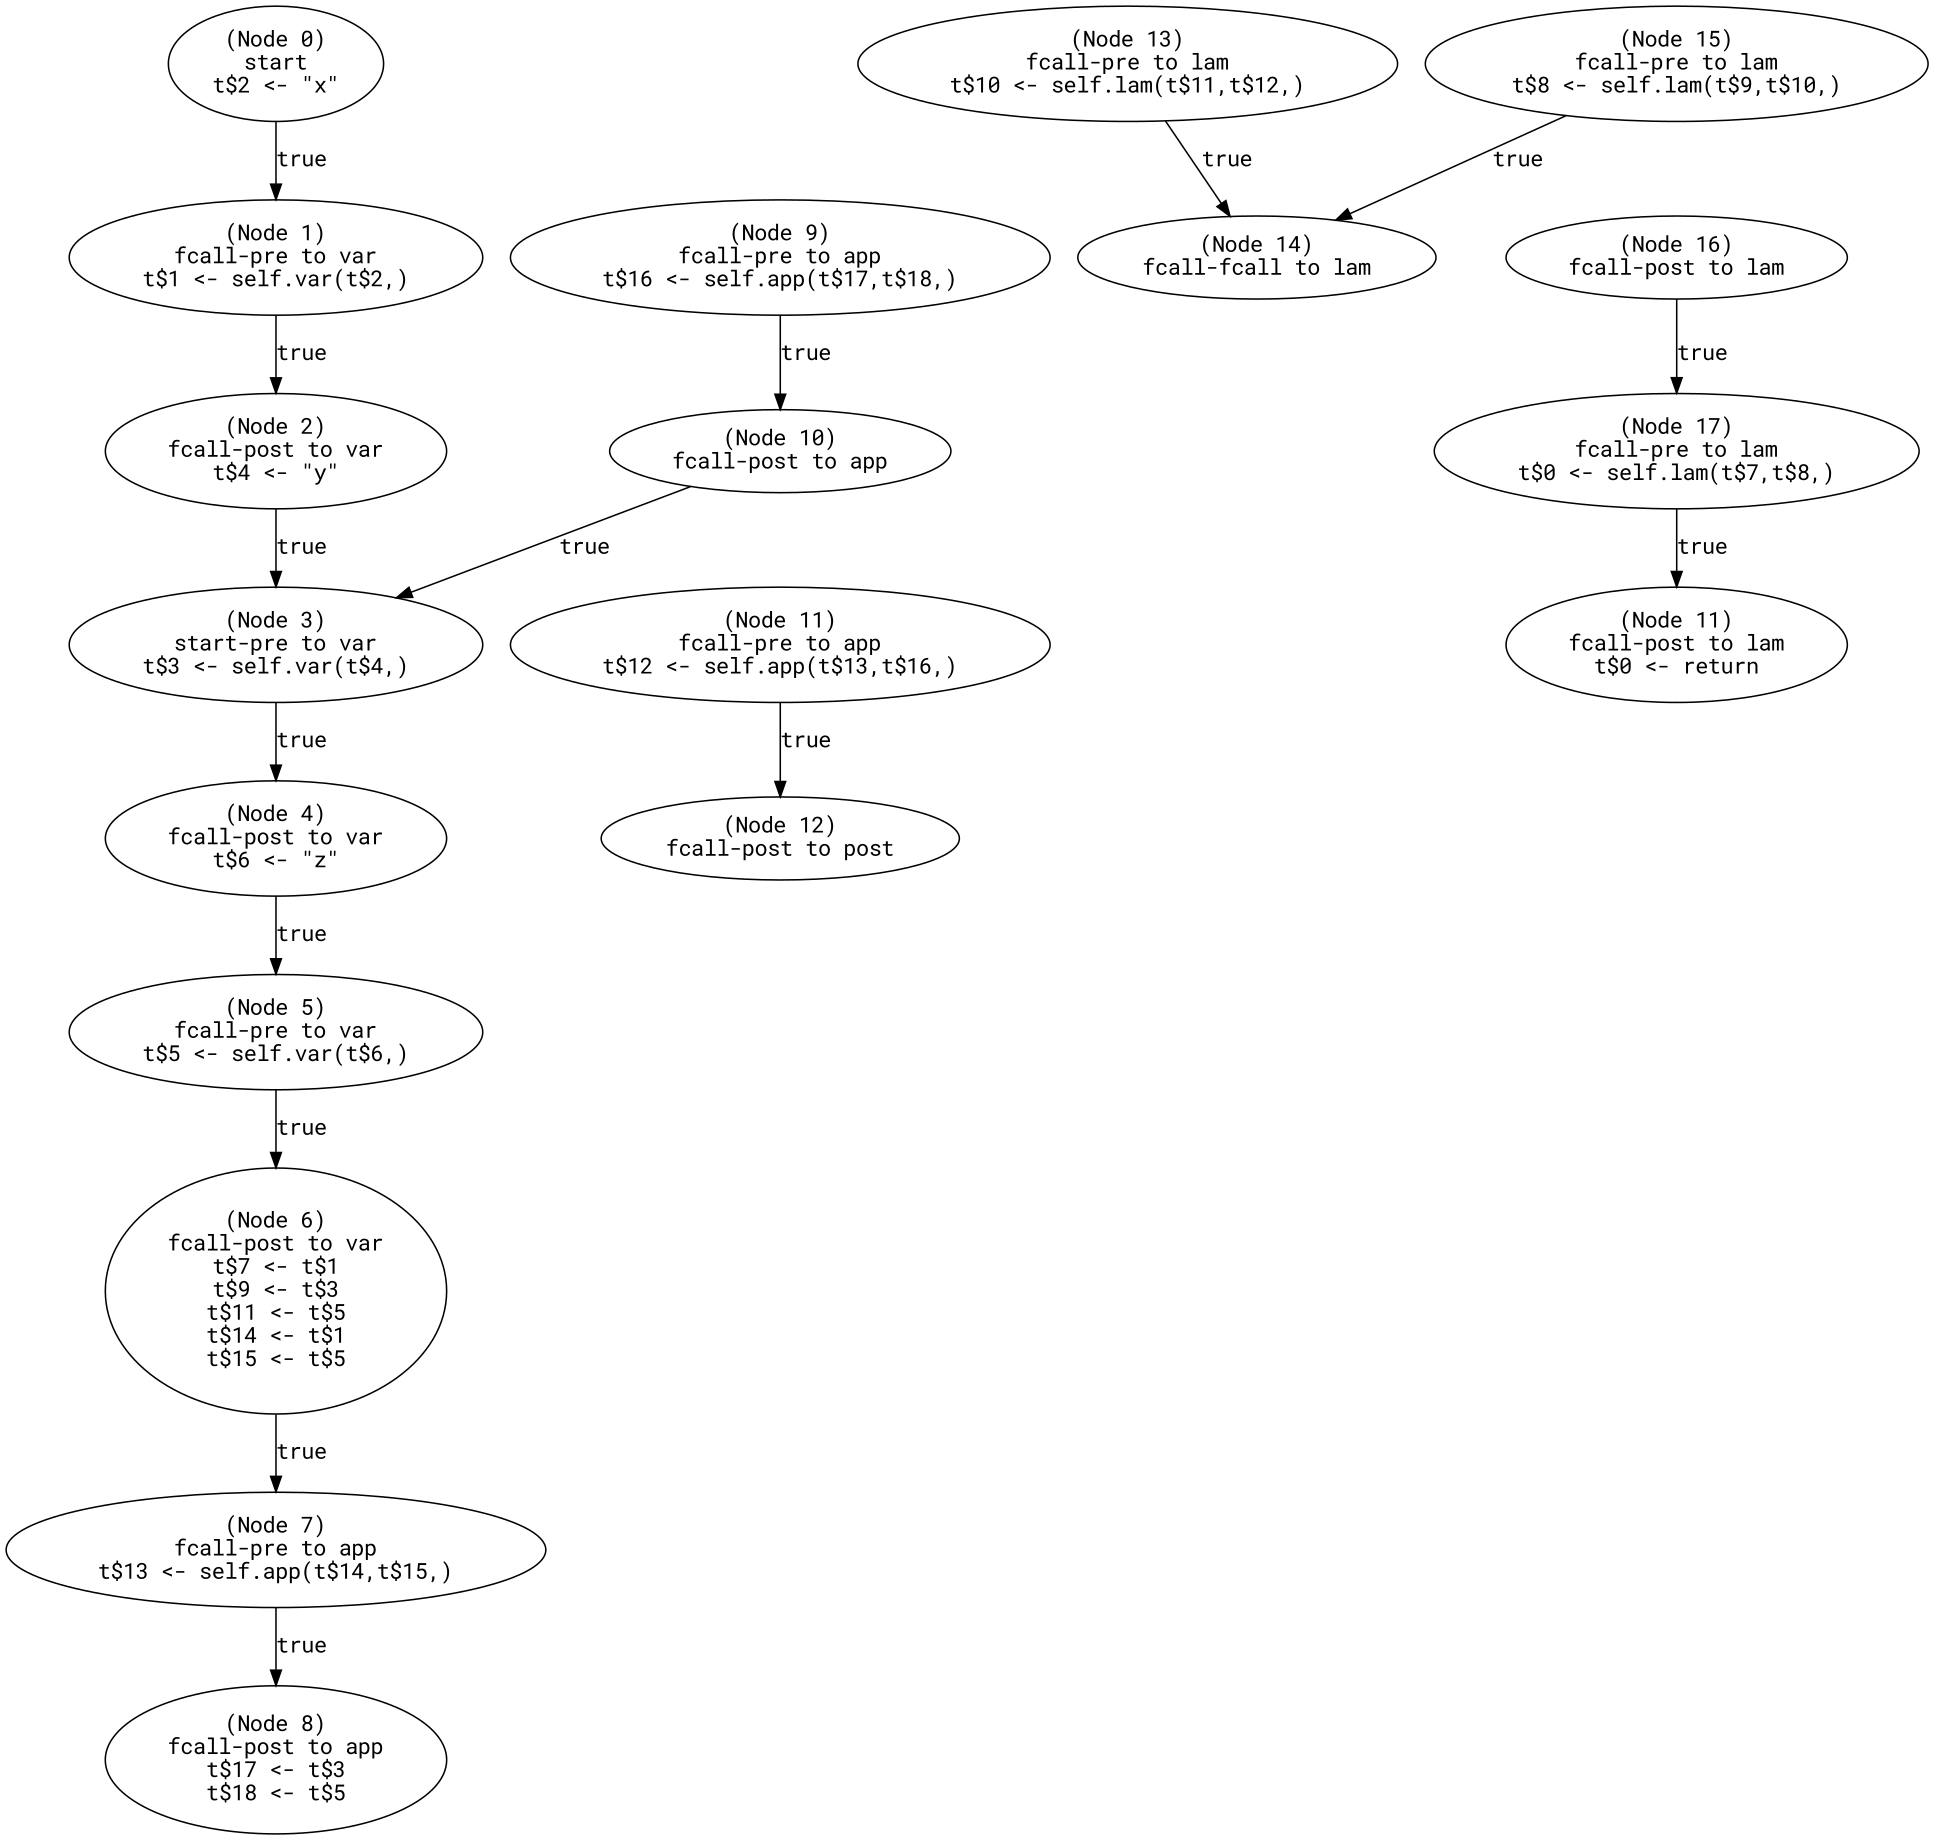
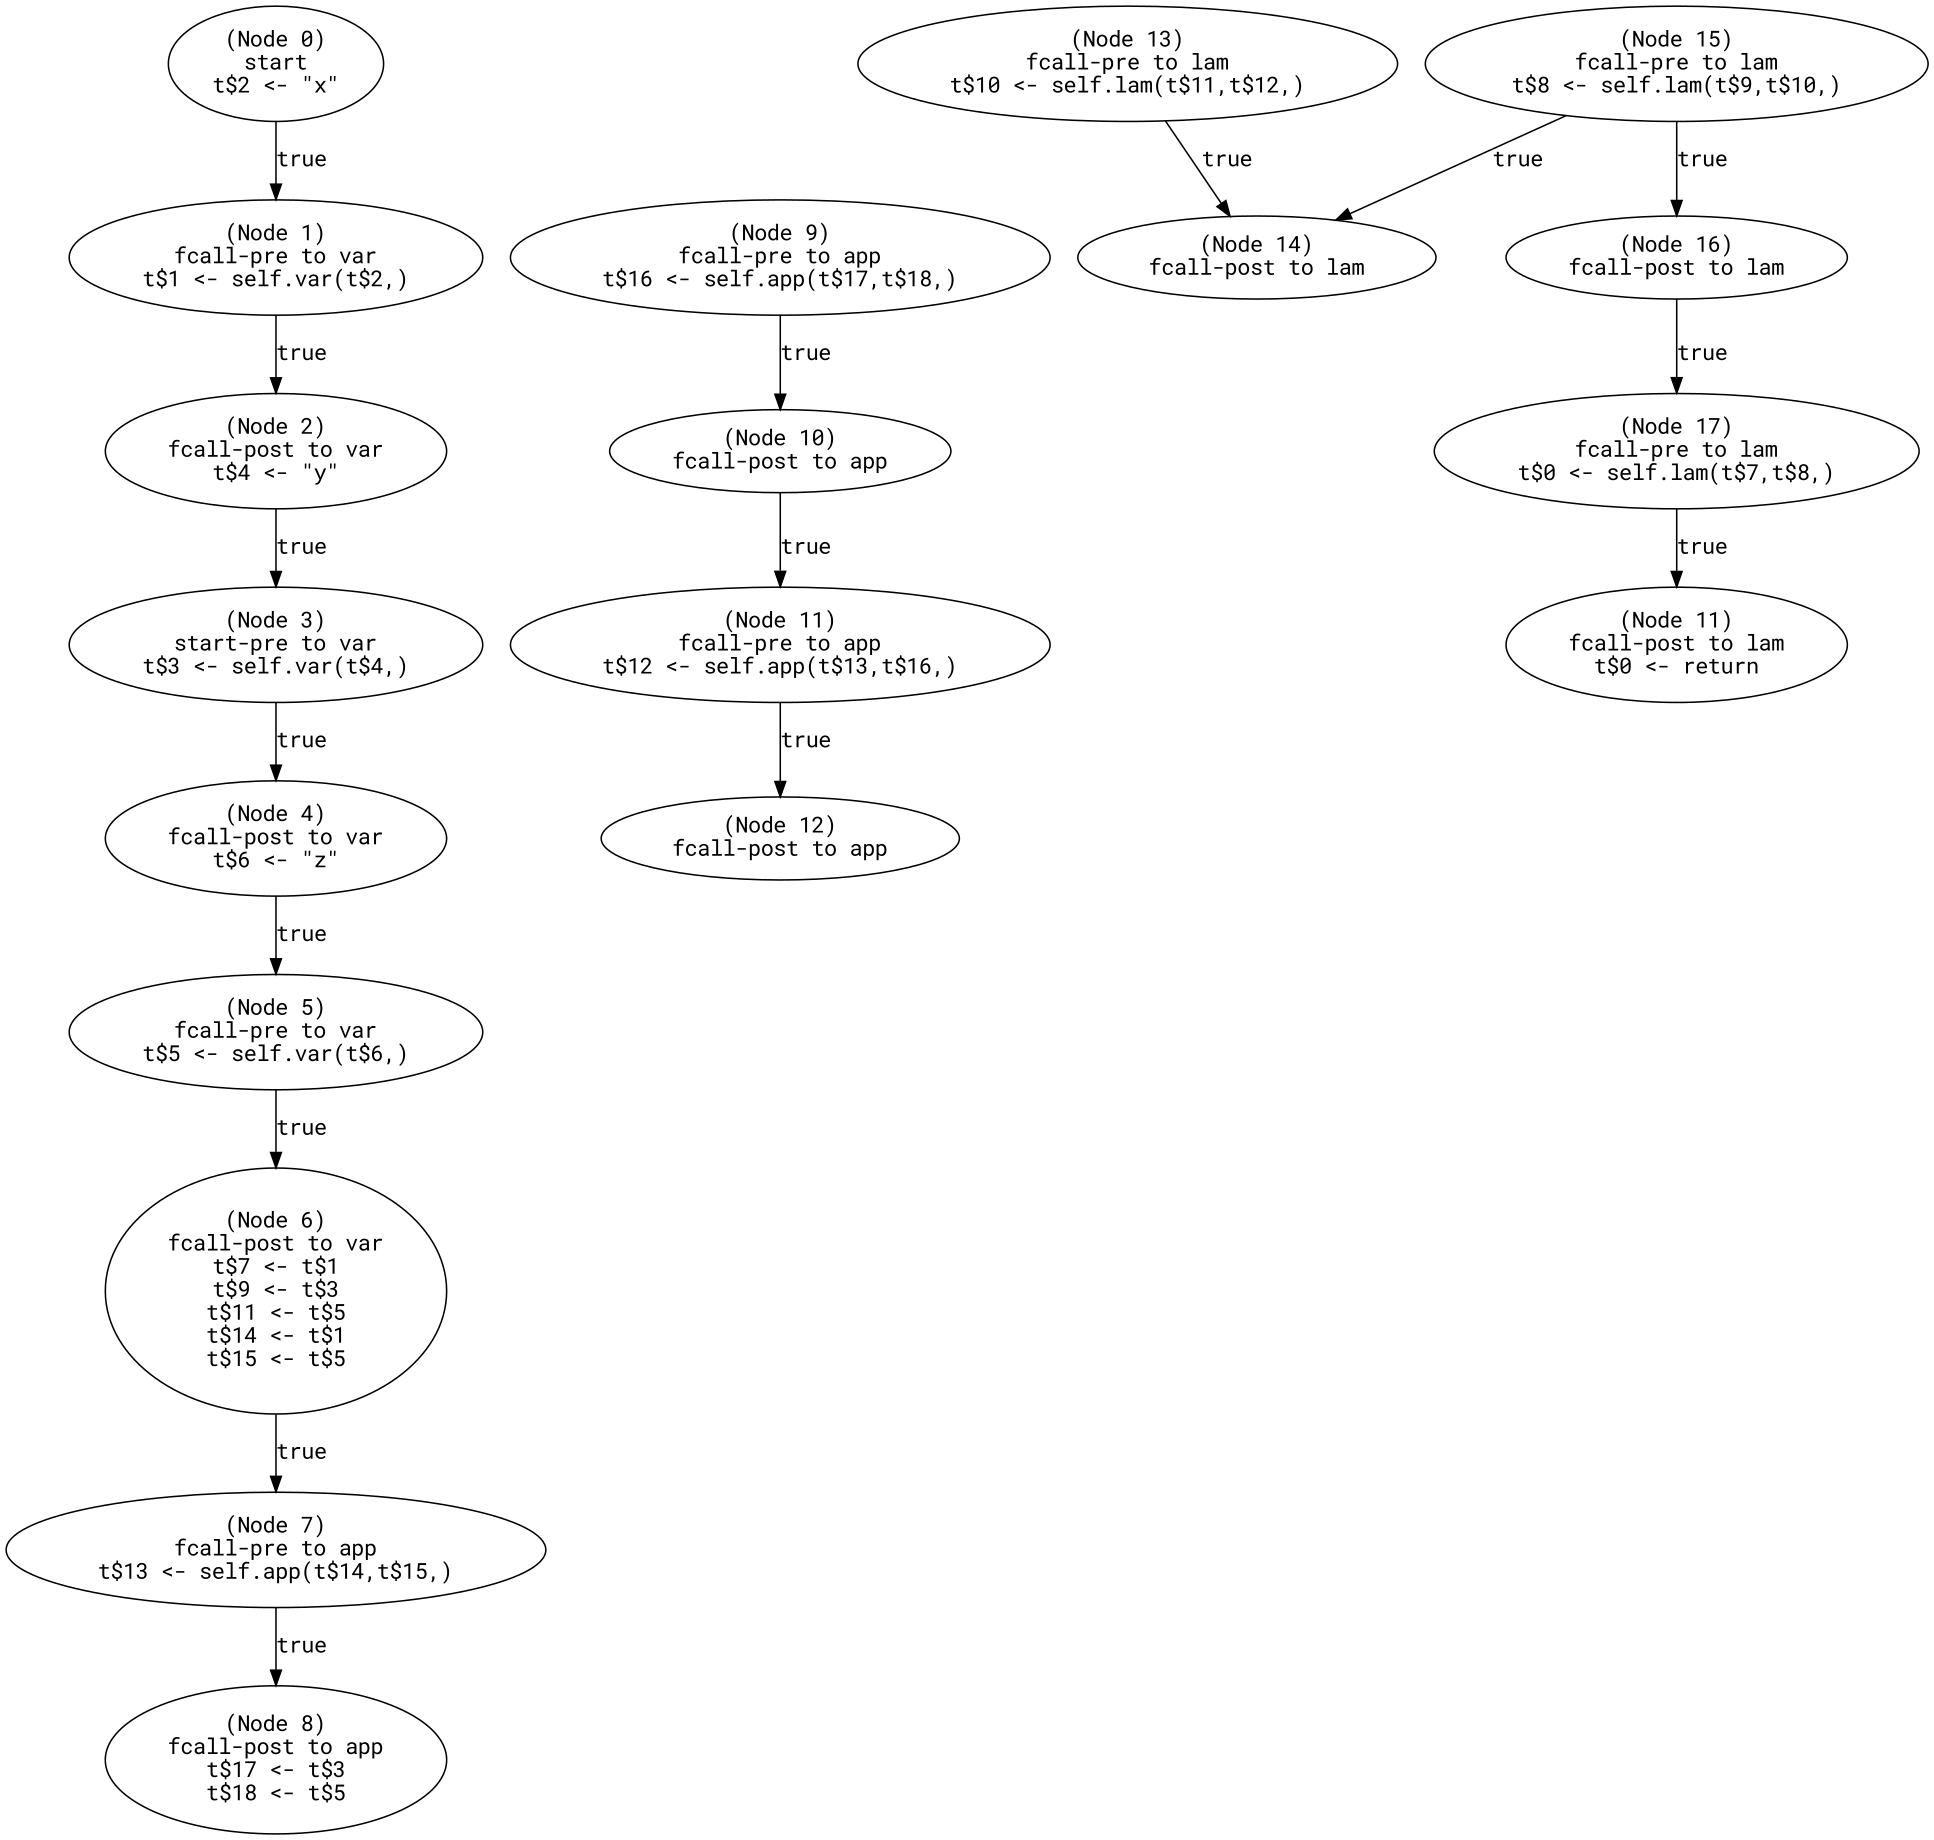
  digraph {
    fontname="Roboto Mono"
    node [fontname="Roboto Mono"]
    edge [fontname="Roboto Mono"]
    n1 [label="(Node 0)\nstart\nt$2 <- \"x\"\n"]
    n2 [label="(Node 1)\nfcall-pre to var\nt$1 <- self.var(t$2,)\n"]
    n3 [label="(Node 2)\nfcall-post to var\nt$4 <- \"y\"\n"]
    n4 [label="(Node 3)\nstart-pre to var\nt$3 <- self.var(t$4,)\n"]
    n5 [label="(Node 4)\nfcall-post to var\nt$6 <- \"z\"\n"]
    n6 [label="(Node 5)\nfcall-pre to var\nt$5 <- self.var(t$6,)\n"]
    n7 [label="(Node 6)\nfcall-post to var\nt$7 <- t$1\nt$9 <- t$3\nt$11 <- t$5\nt$14 <- t$1\nt$15 <- t$5\n"]
    n8 [label="(Node 7)\nfcall-pre to app\nt$13 <- self.app(t$14,t$15,)\n"]
    n9 [label="(Node 8)\nfcall-post to app\nt$17 <- t$3\nt$18 <- t$5\n"]
    n10 [label="(Node 9)\nfcall-pre to app\nt$16 <- self.app(t$17,t$18,)\n"]
    n11 [label="(Node 10)\nfcall-post to app\n"]
    n12 [label="(Node 11)\nfcall-pre to app\nt$12 <- self.app(t$13,t$16,)\n"]
-   n13 [label="(Node 12)\nfcall-post to post\n"]
+   n13 [label="(Node 12)\nfcall-post to app\n"]
    n14 [label="(Node 13)\nfcall-pre to lam\nt$10 <- self.lam(t$11,t$12,)\n"]
-   n15 [label="(Node 14)\nfcall-fcall to lam\n"]
+   n15 [label="(Node 14)\nfcall-post to lam\n"]
    n16 [label="(Node 15)\nfcall-pre to lam\nt$8 <- self.lam(t$9,t$10,)\n"]
    n17 [label="(Node 16)\nfcall-post to lam\n"]
    n18 [label="(Node 17)\nfcall-pre to lam\nt$0 <- self.lam(t$7,t$8,)\n"]
    n19 [label="(Node 11)\nfcall-post to lam\nt$0 <- return\n"]
    n1 -> n2 [label=true]
    n2 -> n3 [label=true]
    n3 -> n4 [label=true]
    n4 -> n5 [label=true]
    n5 -> n6 [label=true]
    n6 -> n7 [label=true]
    n7 -> n8 [label=true]
    n8 -> n9 [label=true]
    n10 -> n11 [label=true]
-   n11 -> n4 [label=true]
+   n11 -> n12 [label=true]
    n12 -> n13 [label=true]
    n14 -> n15 [label=true]
    n16 -> n15 [label=true]
+   n16 -> n17 [label=true]
    n17 -> n18 [label=true]
    n18 -> n19 [label=true]
  }
